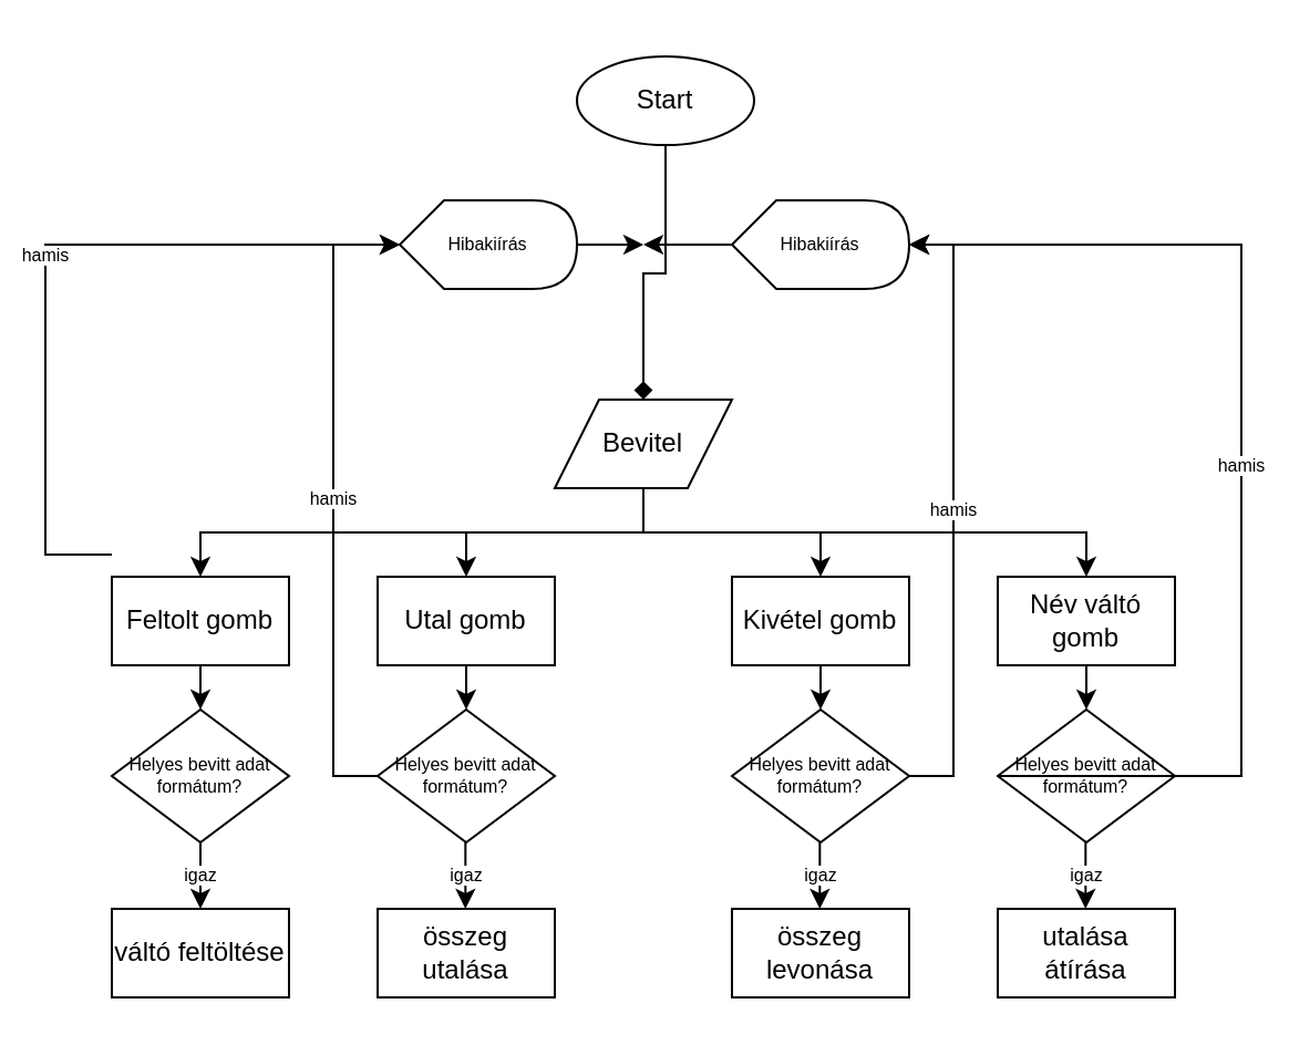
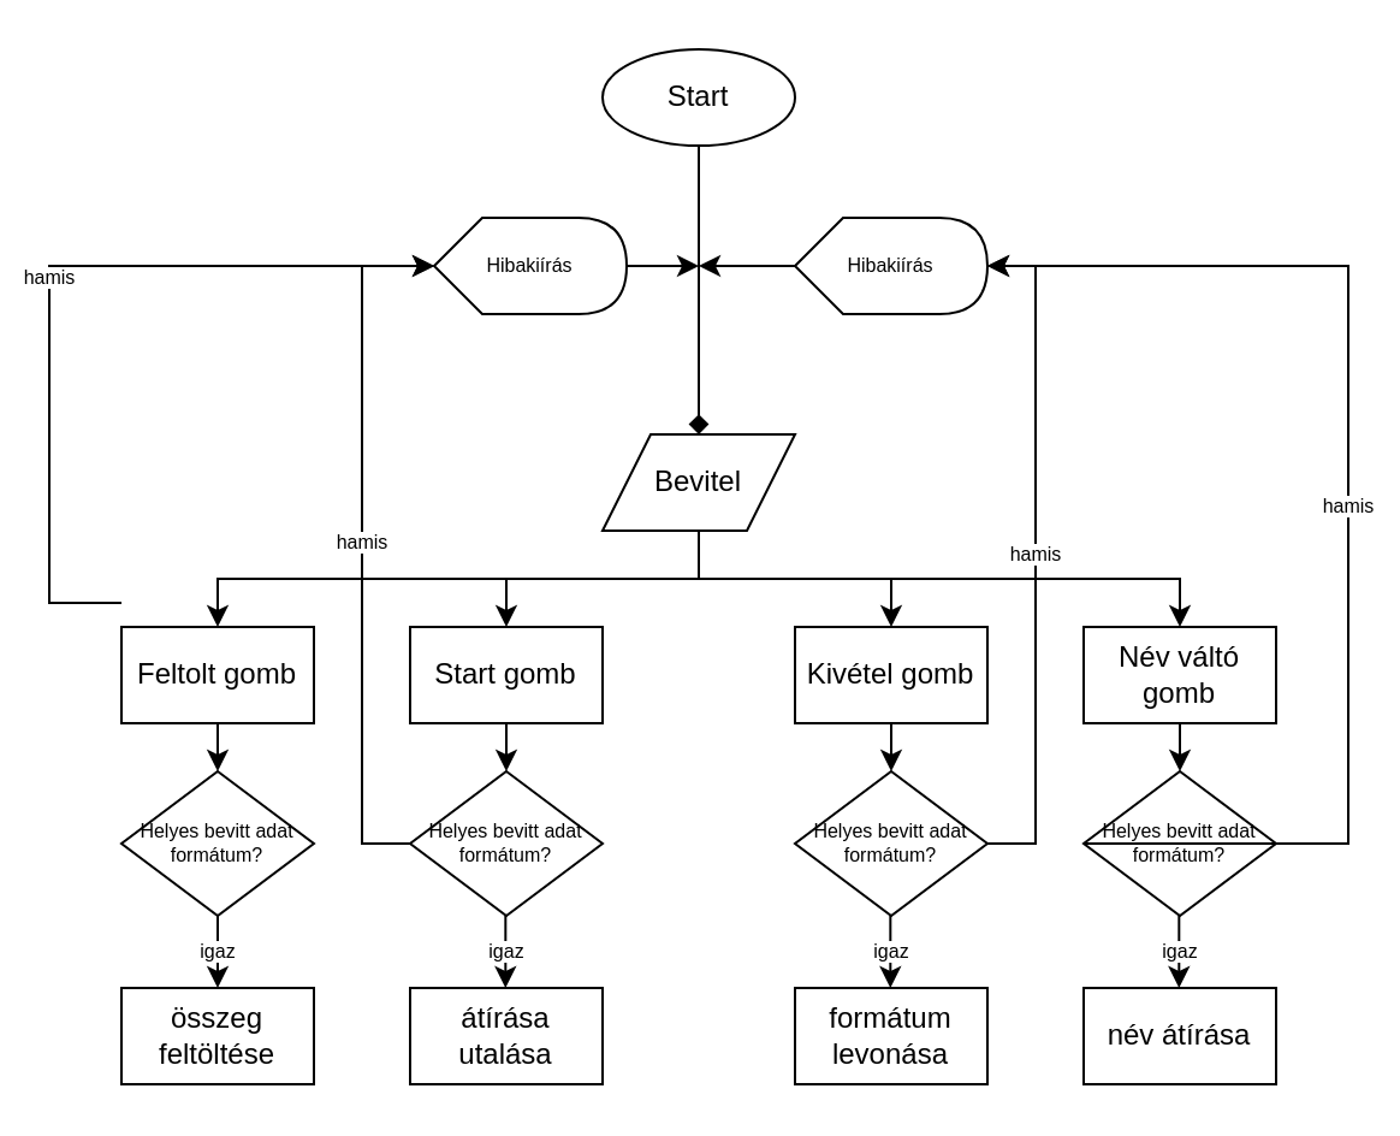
  <mxCell id="0" />
  <mxCell id="1" parent="0" />
  <mxCell id="2" value="Helyes bevitt adat formátum?" style="rhombus;whiteSpace=wrap;html=1;fontSize=8;" vertex="1" parent="1"><mxGeometry x="50" y="320" width="80" height="60" as="geometry" /></mxCell>
- <mxCell id="3" value="Start" style="ellipse;whiteSpace=wrap;html=1;" vertex="1" parent="1"><mxGeometry x="260" y="25" width="80" height="40" as="geometry" /></mxCell>
+ <mxCell id="3" value="Start" style="ellipse;whiteSpace=wrap;html=1;" vertex="1" parent="1"><mxGeometry x="250" y="20" width="80" height="40" as="geometry" /></mxCell>
  <mxCell id="4" value="Bevitel" style="shape=parallelogram;perimeter=parallelogramPerimeter;whiteSpace=wrap;html=1;fixedSize=1;" vertex="1" parent="1"><mxGeometry x="250" y="180" width="80" height="40" as="geometry" /></mxCell>
  <mxCell id="5" value="" style="edgeStyle=elbowEdgeStyle;elbow=vertical;endArrow=diamond;html=1;rounded=0;exitX=0.5;exitY=1;exitDx=0;exitDy=0;" edge="1" parent="1" source="3" target="4"><mxGeometry width="50" height="50" relative="1" as="geometry"><mxPoint x="280" y="280" as="sourcePoint" /><mxPoint x="290" y="80" as="targetPoint" /></mxGeometry></mxCell>
  <mxCell id="6" value="" style="edgeStyle=elbowEdgeStyle;elbow=vertical;endArrow=classic;html=1;rounded=0;" edge="1" parent="1" source="4"><mxGeometry width="50" height="50" relative="1" as="geometry"><mxPoint x="280" y="380" as="sourcePoint" /><mxPoint x="370" y="260" as="targetPoint" /></mxGeometry></mxCell>
  <mxCell id="7" value="" style="edgeStyle=elbowEdgeStyle;elbow=vertical;endArrow=classic;html=1;rounded=0;exitX=0.5;exitY=1;exitDx=0;exitDy=0;" edge="1" parent="1" source="4"><mxGeometry width="50" height="50" relative="1" as="geometry"><mxPoint x="280" y="380" as="sourcePoint" /><mxPoint x="210" y="260" as="targetPoint" /></mxGeometry></mxCell>
  <mxCell id="8" value="" style="edgeStyle=elbowEdgeStyle;elbow=vertical;endArrow=classic;html=1;rounded=0;" edge="1" parent="1"><mxGeometry width="50" height="50" relative="1" as="geometry"><mxPoint x="290" y="220" as="sourcePoint" /><mxPoint x="490" y="260" as="targetPoint" /></mxGeometry></mxCell>
  <mxCell id="9" value="" style="edgeStyle=elbowEdgeStyle;elbow=vertical;endArrow=classic;html=1;rounded=0;exitX=0.5;exitY=1;exitDx=0;exitDy=0;" edge="1" parent="1" source="4"><mxGeometry width="50" height="50" relative="1" as="geometry"><mxPoint x="280" y="380" as="sourcePoint" /><mxPoint x="90" y="260" as="targetPoint" /></mxGeometry></mxCell>
  <mxCell id="10" value="Feltolt gomb" style="rounded=0;whiteSpace=wrap;html=1;" vertex="1" parent="1"><mxGeometry x="50" y="260" width="80" height="40" as="geometry" /></mxCell>
- <mxCell id="11" value="Utal gomb" style="rounded=0;whiteSpace=wrap;html=1;" vertex="1" parent="1"><mxGeometry x="170" y="260" width="80" height="40" as="geometry" /></mxCell>
+ <mxCell id="11" value="Start gomb" style="rounded=0;whiteSpace=wrap;html=1;" vertex="1" parent="1"><mxGeometry x="170" y="260" width="80" height="40" as="geometry" /></mxCell>
  <mxCell id="12" value="Kivétel gomb" style="rounded=0;whiteSpace=wrap;html=1;" vertex="1" parent="1"><mxGeometry x="330" y="260" width="80" height="40" as="geometry" /></mxCell>
  <mxCell id="13" value="Név váltó gomb" style="rounded=0;whiteSpace=wrap;html=1;" vertex="1" parent="1"><mxGeometry x="450" y="260" width="80" height="40" as="geometry" /></mxCell>
  <mxCell id="14" value="Helyes bevitt adat formátum?" style="rhombus;whiteSpace=wrap;html=1;fontSize=8;" vertex="1" parent="1"><mxGeometry x="170" y="320" width="80" height="60" as="geometry" /></mxCell>
  <mxCell id="15" value="Helyes bevitt adat formátum?" style="rhombus;whiteSpace=wrap;html=1;fontSize=8;" vertex="1" parent="1"><mxGeometry x="330" y="320" width="80" height="60" as="geometry" /></mxCell>
  <mxCell id="16" value="Helyes bevitt adat formátum?" style="rhombus;whiteSpace=wrap;html=1;fontSize=8;" vertex="1" parent="1"><mxGeometry x="450" y="320" width="80" height="60" as="geometry" /></mxCell>
  <mxCell id="17" value="" style="edgeStyle=elbowEdgeStyle;elbow=vertical;endArrow=classic;html=1;rounded=0;fontSize=8;entryX=0.5;entryY=0;entryDx=0;entryDy=0;" edge="1" parent="1" target="2"><mxGeometry width="50" height="50" relative="1" as="geometry"><mxPoint x="90" y="300" as="sourcePoint" /><mxPoint x="330" y="300" as="targetPoint" /></mxGeometry></mxCell>
  <mxCell id="18" value="" style="edgeStyle=elbowEdgeStyle;elbow=vertical;endArrow=classic;html=1;rounded=0;fontSize=8;entryX=0.5;entryY=0;entryDx=0;entryDy=0;" edge="1" parent="1" target="14"><mxGeometry width="50" height="50" relative="1" as="geometry"><mxPoint x="210" y="300" as="sourcePoint" /><mxPoint x="330" y="300" as="targetPoint" /></mxGeometry></mxCell>
  <mxCell id="19" value="" style="edgeStyle=elbowEdgeStyle;elbow=vertical;endArrow=classic;html=1;rounded=0;fontSize=8;entryX=0.5;entryY=0;entryDx=0;entryDy=0;" edge="1" parent="1" target="15"><mxGeometry width="50" height="50" relative="1" as="geometry"><mxPoint x="370" y="300" as="sourcePoint" /><mxPoint x="330" y="300" as="targetPoint" /></mxGeometry></mxCell>
  <mxCell id="20" value="" style="edgeStyle=elbowEdgeStyle;elbow=vertical;endArrow=classic;html=1;rounded=0;fontSize=8;entryX=0.5;entryY=0;entryDx=0;entryDy=0;" edge="1" parent="1" target="16"><mxGeometry width="50" height="50" relative="1" as="geometry"><mxPoint x="490" y="300" as="sourcePoint" /><mxPoint x="330" y="300" as="targetPoint" /></mxGeometry></mxCell>
  <mxCell id="21" value="hamis" style="edgeStyle=elbowEdgeStyle;elbow=horizontal;endArrow=classic;html=1;rounded=0;fontSize=8;" edge="1" parent="1"><mxGeometry width="50" height="50" relative="1" as="geometry"><mxPoint x="50" y="250" as="sourcePoint" /><mxPoint x="180" y="110" as="targetPoint" /><Array as="points"><mxPoint x="20" y="180" /></Array></mxGeometry></mxCell>
  <mxCell id="22" value="hamis" style="edgeStyle=elbowEdgeStyle;elbow=horizontal;endArrow=classic;html=1;rounded=0;fontSize=8;exitX=0;exitY=0.5;exitDx=0;exitDy=0;" edge="1" parent="1" source="14"><mxGeometry width="50" height="50" relative="1" as="geometry"><mxPoint x="60" y="260" as="sourcePoint" /><mxPoint x="180" y="110" as="targetPoint" /><Array as="points"><mxPoint x="150" y="160" /></Array></mxGeometry></mxCell>
  <mxCell id="23" value="hamis" style="edgeStyle=elbowEdgeStyle;elbow=horizontal;endArrow=classic;html=1;rounded=0;fontSize=8;" edge="1" parent="1" source="15"><mxGeometry width="50" height="50" relative="1" as="geometry"><mxPoint x="70" y="270" as="sourcePoint" /><mxPoint x="410" y="110" as="targetPoint" /><Array as="points"><mxPoint x="430" y="130" /><mxPoint x="320" y="170" /></Array></mxGeometry></mxCell>
  <mxCell id="24" value="hamis" style="edgeStyle=elbowEdgeStyle;elbow=horizontal;endArrow=classic;html=1;rounded=0;fontSize=8;exitX=0;exitY=0.5;exitDx=0;exitDy=0;" edge="1" parent="1" source="16"><mxGeometry width="50" height="50" relative="1" as="geometry"><mxPoint x="80" y="280" as="sourcePoint" /><mxPoint x="410" y="110" as="targetPoint" /><Array as="points"><mxPoint x="560" y="230" /></Array></mxGeometry></mxCell>
  <mxCell id="25" value="igaz" style="edgeStyle=elbowEdgeStyle;elbow=vertical;endArrow=classic;html=1;rounded=0;fontSize=8;exitX=0.5;exitY=1;exitDx=0;exitDy=0;" edge="1" parent="1" source="2"><mxGeometry width="50" height="50" relative="1" as="geometry"><mxPoint x="280" y="420" as="sourcePoint" /><mxPoint x="90" y="410" as="targetPoint" /></mxGeometry></mxCell>
  <mxCell id="26" value="igaz" style="edgeStyle=elbowEdgeStyle;elbow=vertical;endArrow=classic;html=1;rounded=0;fontSize=8;exitX=0.5;exitY=1;exitDx=0;exitDy=0;" edge="1" parent="1"><mxGeometry width="50" height="50" relative="1" as="geometry"><mxPoint x="209.66" y="380" as="sourcePoint" /><mxPoint x="209.66" y="410" as="targetPoint" /></mxGeometry></mxCell>
  <mxCell id="27" value="igaz" style="edgeStyle=elbowEdgeStyle;elbow=vertical;endArrow=classic;html=1;rounded=0;fontSize=8;exitX=0.5;exitY=1;exitDx=0;exitDy=0;" edge="1" parent="1"><mxGeometry width="50" height="50" relative="1" as="geometry"><mxPoint x="369.66" y="380" as="sourcePoint" /><mxPoint x="369.66" y="410" as="targetPoint" /></mxGeometry></mxCell>
  <mxCell id="28" value="igaz" style="edgeStyle=elbowEdgeStyle;elbow=vertical;endArrow=classic;html=1;rounded=0;fontSize=8;exitX=0.5;exitY=1;exitDx=0;exitDy=0;" edge="1" parent="1"><mxGeometry width="50" height="50" relative="1" as="geometry"><mxPoint x="489.66" y="380" as="sourcePoint" /><mxPoint x="489.66" y="410" as="targetPoint" /></mxGeometry></mxCell>
- <mxCell id="29" value="váltó feltöltése" style="rounded=0;whiteSpace=wrap;html=1;" vertex="1" parent="1"><mxGeometry x="50" y="410" width="80" height="40" as="geometry" /></mxCell>
- <mxCell id="30" value="összeg utalása" style="rounded=0;whiteSpace=wrap;html=1;" vertex="1" parent="1"><mxGeometry x="170" y="410" width="80" height="40" as="geometry" /></mxCell>
- <mxCell id="31" value="összeg levonása" style="rounded=0;whiteSpace=wrap;html=1;" vertex="1" parent="1"><mxGeometry x="330" y="410" width="80" height="40" as="geometry" /></mxCell>
- <mxCell id="32" value="utalása átírása" style="rounded=0;whiteSpace=wrap;html=1;" vertex="1" parent="1"><mxGeometry x="450" y="410" width="80" height="40" as="geometry" /></mxCell>
+ <mxCell id="29" value="összeg feltöltése" style="rounded=0;whiteSpace=wrap;html=1;" vertex="1" parent="1"><mxGeometry x="50" y="410" width="80" height="40" as="geometry" /></mxCell>
+ <mxCell id="30" value="átírása utalása" style="rounded=0;whiteSpace=wrap;html=1;" vertex="1" parent="1"><mxGeometry x="170" y="410" width="80" height="40" as="geometry" /></mxCell>
+ <mxCell id="31" value="formátum levonása" style="rounded=0;whiteSpace=wrap;html=1;" vertex="1" parent="1"><mxGeometry x="330" y="410" width="80" height="40" as="geometry" /></mxCell>
+ <mxCell id="32" value="név átírása" style="rounded=0;whiteSpace=wrap;html=1;" vertex="1" parent="1"><mxGeometry x="450" y="410" width="80" height="40" as="geometry" /></mxCell>
  <mxCell id="33" value="Hibakiírás&lt;span style=&quot;color: rgba(0 , 0 , 0 , 0) ; font-family: monospace ; font-size: 0px&quot;&gt;%3CmxGraphModel%3E%3Croot%3E%3CmxCell%20id%3D%220%22%2F%3E%3CmxCell%20id%3D%221%22%20parent%3D%220%22%2F%3E%3CmxCell%20id%3D%222%22%20value%3D%22Feltolt%20gomb%22%20style%3D%22rounded%3D0%3BwhiteSpace%3Dwrap%3Bhtml%3D1%3B%22%20vertex%3D%221%22%20parent%3D%221%22%3E%3CmxGeometry%20x%3D%22160%22%20y%3D%22180%22%20width%3D%2280%22%20height%3D%2240%22%20as%3D%22geometry%22%2F%3E%3C%2FmxCell%3E%3C%2Froot%3E%3C%2FmxGraphModel%3E&lt;/span&gt;" style="shape=display;whiteSpace=wrap;html=1;fontSize=8;" vertex="1" parent="1"><mxGeometry x="330" y="90" width="80" height="40" as="geometry" /></mxCell>
  <mxCell id="34" value="Hibakiírás&lt;span style=&quot;color: rgba(0 , 0 , 0 , 0) ; font-family: monospace ; font-size: 0px&quot;&gt;%3CmxGraphModel%3E%3Croot%3E%3CmxCell%20id%3D%220%22%2F%3E%3CmxCell%20id%3D%221%22%20parent%3D%220%22%2F%3E%3CmxCell%20id%3D%222%22%20value%3D%22Feltolt%20gomb%22%20style%3D%22rounded%3D0%3BwhiteSpace%3Dwrap%3Bhtml%3D1%3B%22%20vertex%3D%221%22%20parent%3D%221%22%3E%3CmxGeometry%20x%3D%22160%22%20y%3D%22180%22%20width%3D%2280%22%20height%3D%2240%22%20as%3D%22geometry%22%2F%3E%3C%2FmxCell%3E%3C%2Froot%3E%3C%2FmxGraphModel%3E&lt;/span&gt;" style="shape=display;whiteSpace=wrap;html=1;fontSize=8;" vertex="1" parent="1"><mxGeometry x="180" y="90" width="80" height="40" as="geometry" /></mxCell>
  <mxCell id="35" value="" style="edgeStyle=elbowEdgeStyle;elbow=horizontal;endArrow=classic;html=1;rounded=0;fontSize=8;exitX=1;exitY=0.5;exitDx=0;exitDy=0;exitPerimeter=0;" edge="1" parent="1" source="34"><mxGeometry width="50" height="50" relative="1" as="geometry"><mxPoint x="280" y="300" as="sourcePoint" /><mxPoint x="290" y="110" as="targetPoint" /></mxGeometry></mxCell>
  <mxCell id="36" value="" style="edgeStyle=elbowEdgeStyle;elbow=horizontal;endArrow=classic;html=1;rounded=0;fontSize=8;" edge="1" parent="1" source="33"><mxGeometry width="50" height="50" relative="1" as="geometry"><mxPoint x="270" y="120" as="sourcePoint" /><mxPoint x="290" y="110" as="targetPoint" /></mxGeometry></mxCell>
